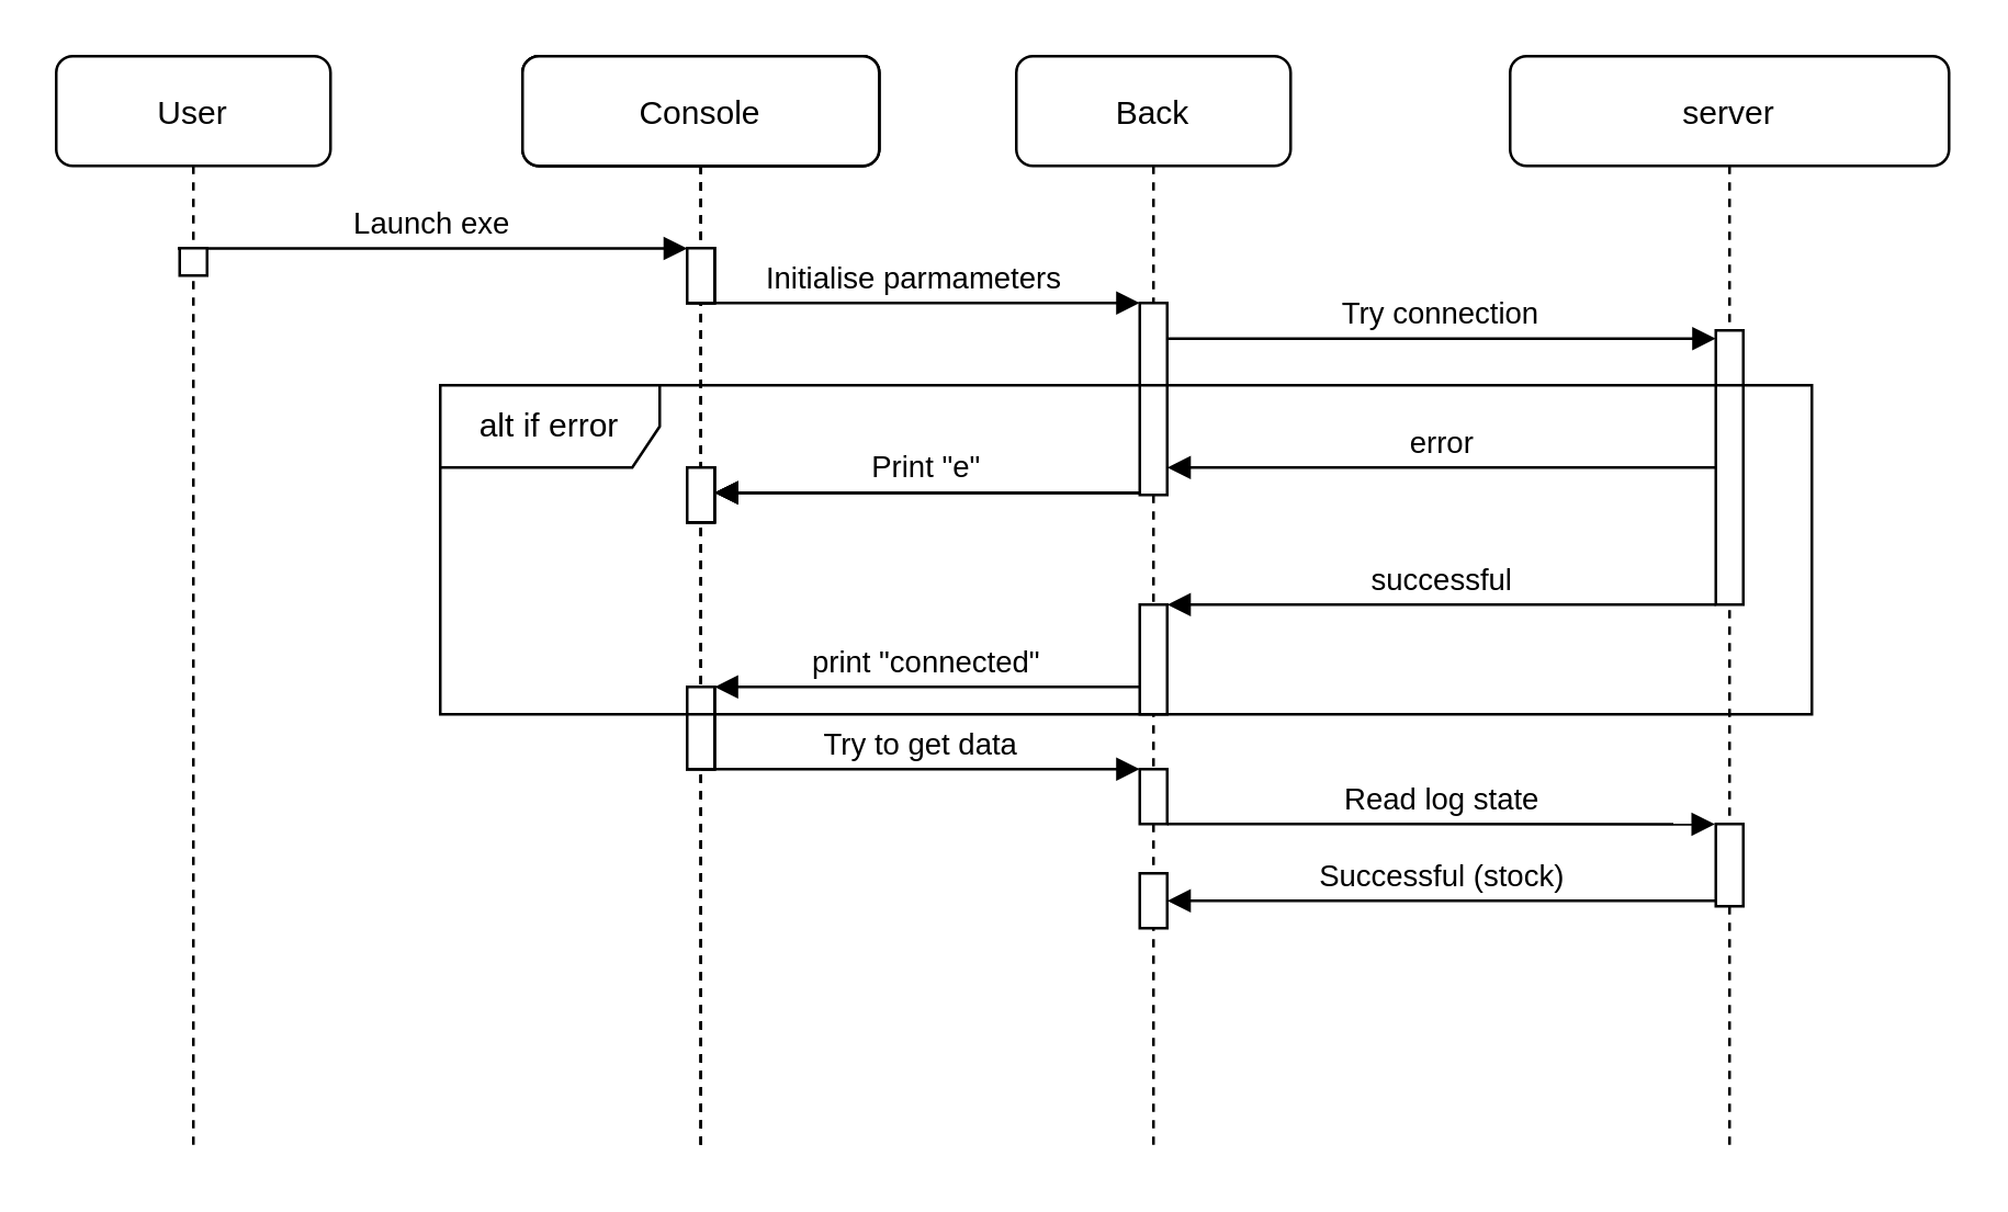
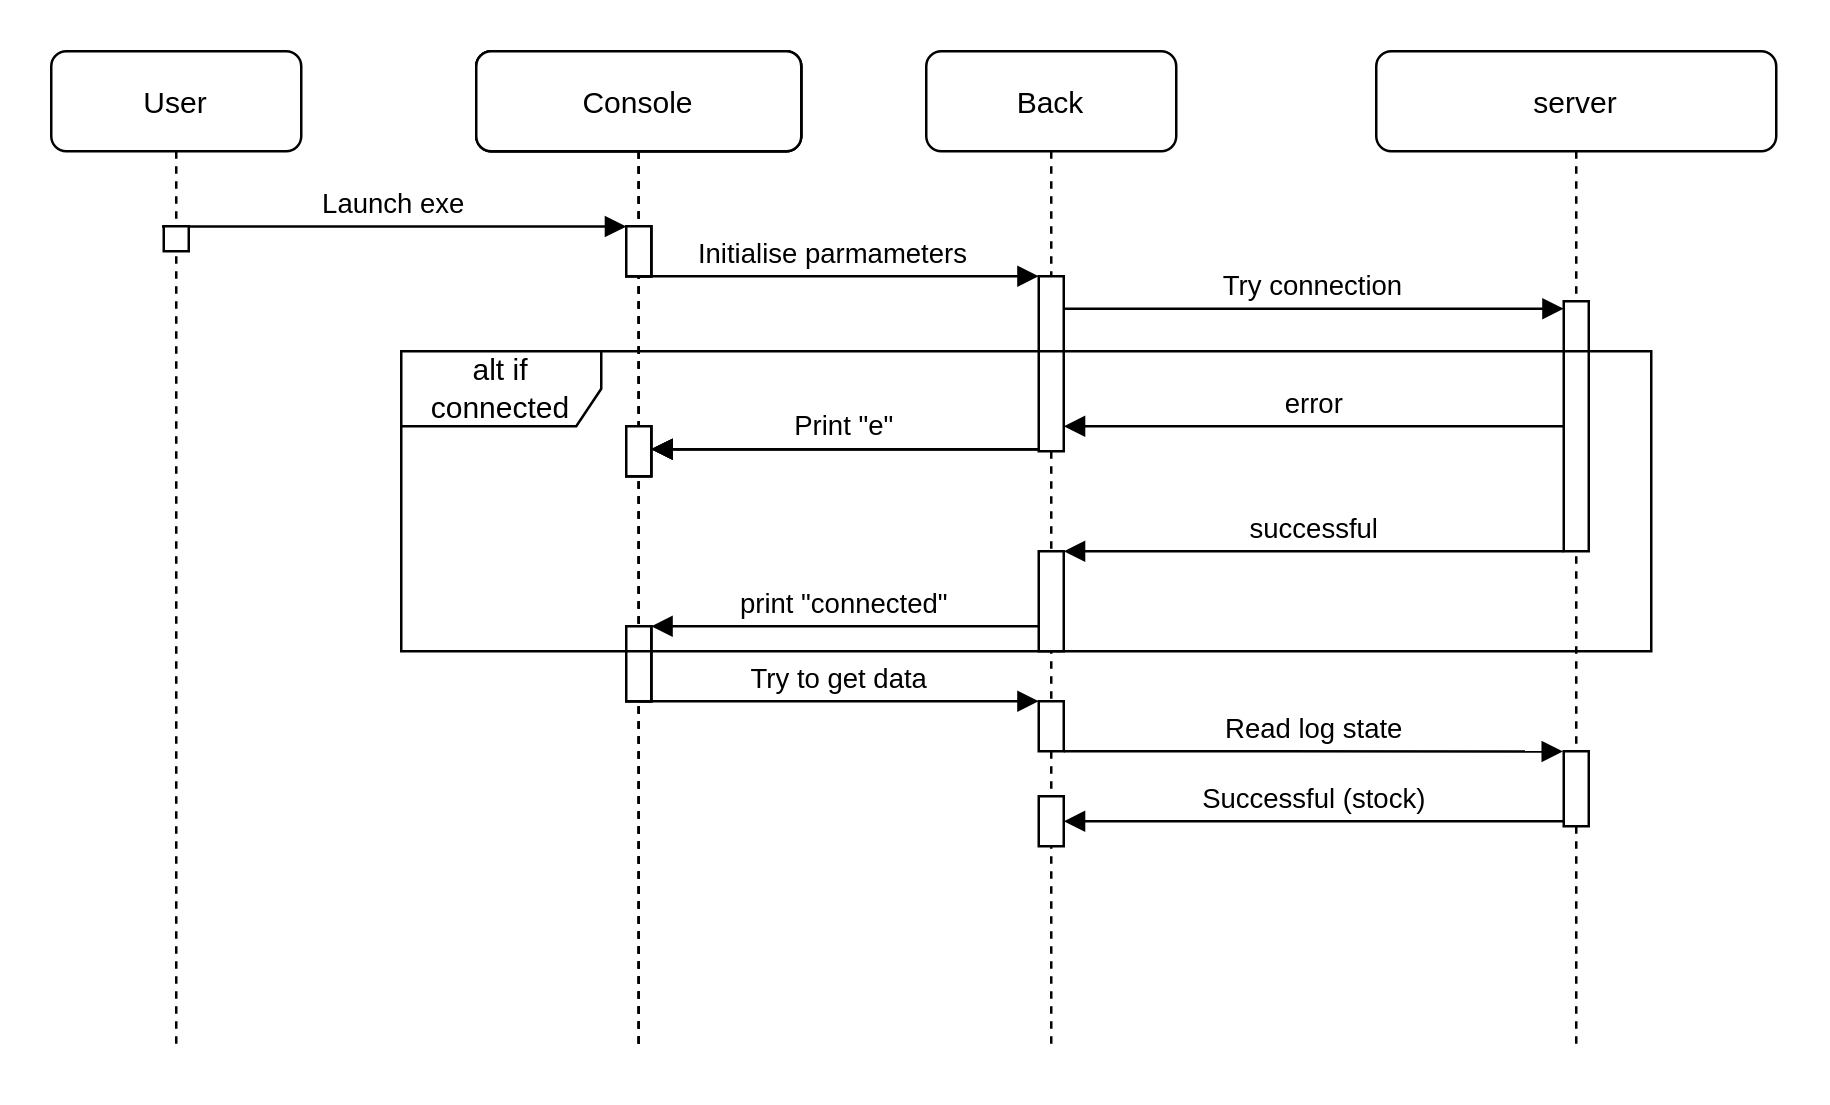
  <mxCell id="0" />
  <mxCell id="1" parent="0" />
  <mxCell id="2" value="Console" style="shape=umlLifeline;perimeter=lifelinePerimeter;container=1;collapsible=0;recursiveResize=0;rounded=1;shadow=0;strokeWidth=1;" vertex="1" parent="1"><mxGeometry x="190" y="20" width="130" height="400" as="geometry" /></mxCell>
  <mxCell id="3" value="" style="points=[];perimeter=orthogonalPerimeter;rounded=0;shadow=0;strokeWidth=1;" vertex="1" parent="2"><mxGeometry x="60" y="70" width="10" height="20" as="geometry" /></mxCell>
  <mxCell id="4" value="" style="points=[];perimeter=orthogonalPerimeter;rounded=0;shadow=0;strokeWidth=1;" vertex="1" parent="2"><mxGeometry x="60" y="150" width="10" height="20" as="geometry" /></mxCell>
  <mxCell id="5" value="Print &quot;e&quot;" style="html=1;verticalAlign=bottom;endArrow=block;rounded=0;" edge="1" parent="2" target="4"><mxGeometry width="80" relative="1" as="geometry"><mxPoint x="225" y="159.17" as="sourcePoint" /><mxPoint x="120" y="180" as="targetPoint" /></mxGeometry></mxCell>
  <mxCell id="6" value="" style="points=[];perimeter=orthogonalPerimeter;rounded=0;shadow=0;strokeWidth=1;" vertex="1" parent="2"><mxGeometry x="60" y="230" width="10" height="30" as="geometry" /></mxCell>
  <mxCell id="7" value="Back" style="shape=umlLifeline;perimeter=lifelinePerimeter;container=1;collapsible=0;recursiveResize=0;rounded=1;shadow=0;strokeWidth=1;" vertex="1" parent="1"><mxGeometry x="370" y="20" width="100" height="400" as="geometry" /></mxCell>
  <mxCell id="8" value="" style="points=[];perimeter=orthogonalPerimeter;rounded=0;shadow=0;strokeWidth=1;" vertex="1" parent="7"><mxGeometry x="45" y="90" width="10" height="70" as="geometry" /></mxCell>
  <mxCell id="9" value="" style="points=[];perimeter=orthogonalPerimeter;rounded=0;shadow=0;strokeWidth=1;" vertex="1" parent="7"><mxGeometry x="45" y="200" width="10" height="40" as="geometry" /></mxCell>
  <mxCell id="10" value="print &quot;connected&quot;" style="html=1;verticalAlign=bottom;endArrow=block;rounded=0;" edge="1" parent="7" target="6"><mxGeometry width="80" relative="1" as="geometry"><mxPoint x="45.0" y="230.0" as="sourcePoint" /><mxPoint x="-120" y="230" as="targetPoint" /></mxGeometry></mxCell>
  <mxCell id="11" value="" style="points=[];perimeter=orthogonalPerimeter;rounded=0;shadow=0;strokeWidth=1;" vertex="1" parent="7"><mxGeometry x="45" y="260" width="10" height="20" as="geometry" /></mxCell>
  <mxCell id="12" value="Console" style="shape=umlLifeline;perimeter=lifelinePerimeter;container=1;collapsible=0;recursiveResize=0;rounded=1;shadow=0;strokeWidth=1;" vertex="1" parent="7"><mxGeometry x="-180" width="130" height="400" as="geometry" /></mxCell>
  <mxCell id="13" value="" style="points=[];perimeter=orthogonalPerimeter;rounded=0;shadow=0;strokeWidth=1;" vertex="1" parent="12"><mxGeometry x="60" y="70" width="10" height="20" as="geometry" /></mxCell>
  <mxCell id="14" value="" style="points=[];perimeter=orthogonalPerimeter;rounded=0;shadow=0;strokeWidth=1;" vertex="1" parent="12"><mxGeometry x="60" y="150" width="10" height="20" as="geometry" /></mxCell>
  <mxCell id="15" value="Print &quot;e&quot;" style="html=1;verticalAlign=bottom;endArrow=block;rounded=0;" edge="1" parent="12" target="14"><mxGeometry width="80" relative="1" as="geometry"><mxPoint x="225" y="159.17" as="sourcePoint" /><mxPoint x="120" y="180" as="targetPoint" /></mxGeometry></mxCell>
  <mxCell id="16" value="" style="points=[];perimeter=orthogonalPerimeter;rounded=0;shadow=0;strokeWidth=1;" vertex="1" parent="12"><mxGeometry x="60" y="230" width="10" height="30" as="geometry" /></mxCell>
  <mxCell id="17" value="Console" style="shape=umlLifeline;perimeter=lifelinePerimeter;container=1;collapsible=0;recursiveResize=0;rounded=1;shadow=0;strokeWidth=1;" vertex="1" parent="7"><mxGeometry x="-180" width="130" height="400" as="geometry" /></mxCell>
  <mxCell id="18" value="" style="points=[];perimeter=orthogonalPerimeter;rounded=0;shadow=0;strokeWidth=1;" vertex="1" parent="17"><mxGeometry x="60" y="70" width="10" height="20" as="geometry" /></mxCell>
  <mxCell id="19" value="" style="points=[];perimeter=orthogonalPerimeter;rounded=0;shadow=0;strokeWidth=1;" vertex="1" parent="17"><mxGeometry x="60" y="150" width="10" height="20" as="geometry" /></mxCell>
  <mxCell id="20" value="Print &quot;e&quot;" style="html=1;verticalAlign=bottom;endArrow=block;rounded=0;" edge="1" parent="17" target="19"><mxGeometry width="80" relative="1" as="geometry"><mxPoint x="225" y="159.17" as="sourcePoint" /><mxPoint x="120" y="180" as="targetPoint" /></mxGeometry></mxCell>
  <mxCell id="21" value="" style="points=[];perimeter=orthogonalPerimeter;rounded=0;shadow=0;strokeWidth=1;" vertex="1" parent="17"><mxGeometry x="60" y="230" width="10" height="30" as="geometry" /></mxCell>
  <mxCell id="22" value="" style="points=[];perimeter=orthogonalPerimeter;rounded=0;shadow=0;strokeWidth=1;" vertex="1" parent="7"><mxGeometry x="45" y="298" width="10" height="20" as="geometry" /></mxCell>
  <mxCell id="23" value="Initialise parmameters " style="verticalAlign=bottom;endArrow=block;entryX=0;entryY=0;shadow=0;strokeWidth=1;" edge="1" parent="1" source="2" target="8"><mxGeometry relative="1" as="geometry"><mxPoint x="345" y="100" as="sourcePoint" /></mxGeometry></mxCell>
  <mxCell id="24" value="server" style="shape=umlLifeline;perimeter=lifelinePerimeter;container=1;collapsible=0;recursiveResize=0;rounded=1;shadow=0;strokeWidth=1;" vertex="1" parent="1"><mxGeometry x="550" y="20" width="160" height="400" as="geometry" /></mxCell>
  <mxCell id="25" value="" style="points=[];perimeter=orthogonalPerimeter;rounded=0;shadow=0;strokeWidth=1;" vertex="1" parent="24"><mxGeometry x="75" y="100" width="10" height="100" as="geometry" /></mxCell>
  <mxCell id="26" value="Launch exe" style="verticalAlign=bottom;endArrow=block;shadow=0;strokeWidth=1;exitX=0.929;exitY=0.014;exitDx=0;exitDy=0;exitPerimeter=0;" edge="1" parent="1" target="3"><mxGeometry relative="1" as="geometry"><mxPoint x="64.29" y="90.14" as="sourcePoint" /><mxPoint x="230" y="110" as="targetPoint" /></mxGeometry></mxCell>
  <mxCell id="27" value="Try connection" style="verticalAlign=bottom;endArrow=block;shadow=0;strokeWidth=1;" edge="1" parent="1"><mxGeometry relative="1" as="geometry"><mxPoint x="425" y="123" as="sourcePoint" /><mxPoint x="625" y="123" as="targetPoint" /></mxGeometry></mxCell>
  <mxCell id="28" value="successful" style="html=1;verticalAlign=bottom;endArrow=block;rounded=0;" edge="1" parent="1" source="25" target="9"><mxGeometry width="80" relative="1" as="geometry"><mxPoint x="625" y="189.76" as="sourcePoint" /><mxPoint x="470" y="220" as="targetPoint" /></mxGeometry></mxCell>
  <mxCell id="29" value="Try to get data" style="html=1;verticalAlign=bottom;endArrow=block;rounded=0;exitX=0.5;exitY=1;exitDx=0;exitDy=0;exitPerimeter=0;" edge="1" parent="1" source="6" target="11"><mxGeometry width="80" relative="1" as="geometry"><mxPoint x="250" y="290" as="sourcePoint" /><mxPoint x="330" y="290" as="targetPoint" /></mxGeometry></mxCell>
  <mxCell id="30" value="" style="points=[];perimeter=orthogonalPerimeter;rounded=0;shadow=0;strokeWidth=1;" vertex="1" parent="1"><mxGeometry x="625" y="300" width="10" height="30" as="geometry" /></mxCell>
  <mxCell id="31" value="Successful (stock)" style="html=1;verticalAlign=bottom;endArrow=block;rounded=0;" edge="1" parent="1"><mxGeometry width="80" relative="1" as="geometry"><mxPoint x="625" y="328" as="sourcePoint" /><mxPoint x="425" y="328" as="targetPoint" /></mxGeometry></mxCell>
  <mxCell id="32" value="Read log state" style="html=1;verticalAlign=bottom;endArrow=block;rounded=0;entryX=-0.029;entryY=0.003;entryDx=0;entryDy=0;entryPerimeter=0;" edge="1" parent="1" source="11" target="30"><mxGeometry width="80" relative="1" as="geometry"><mxPoint x="430" y="310" as="sourcePoint" /><mxPoint x="510" y="310" as="targetPoint" /></mxGeometry></mxCell>
  <mxCell id="33" value="error" style="html=1;verticalAlign=bottom;endArrow=block;rounded=0;" edge="1" parent="1" source="25" target="8"><mxGeometry width="80" relative="1" as="geometry"><mxPoint x="625" y="160" as="sourcePoint" /><mxPoint x="505" y="160" as="targetPoint" /></mxGeometry></mxCell>
  <mxCell id="34" value="User" style="shape=umlLifeline;perimeter=lifelinePerimeter;container=1;collapsible=0;recursiveResize=0;rounded=1;shadow=0;strokeWidth=1;" vertex="1" parent="1"><mxGeometry x="20" y="20" width="100" height="400" as="geometry" /></mxCell>
  <mxCell id="35" value="" style="points=[];perimeter=orthogonalPerimeter;rounded=0;shadow=0;strokeWidth=1;" vertex="1" parent="34"><mxGeometry x="45" y="70" width="10" height="10" as="geometry" /></mxCell>
- <mxCell id="36" value="alt if error" style="shape=umlFrame;whiteSpace=wrap;html=1;width=80;height=30;" vertex="1" parent="1"><mxGeometry x="160" y="140" width="500" height="120" as="geometry" /></mxCell>
+ <mxCell id="36" value="alt if connected" style="shape=umlFrame;whiteSpace=wrap;html=1;width=80;height=30;" vertex="1" parent="1"><mxGeometry x="160" y="140" width="500" height="120" as="geometry" /></mxCell>
